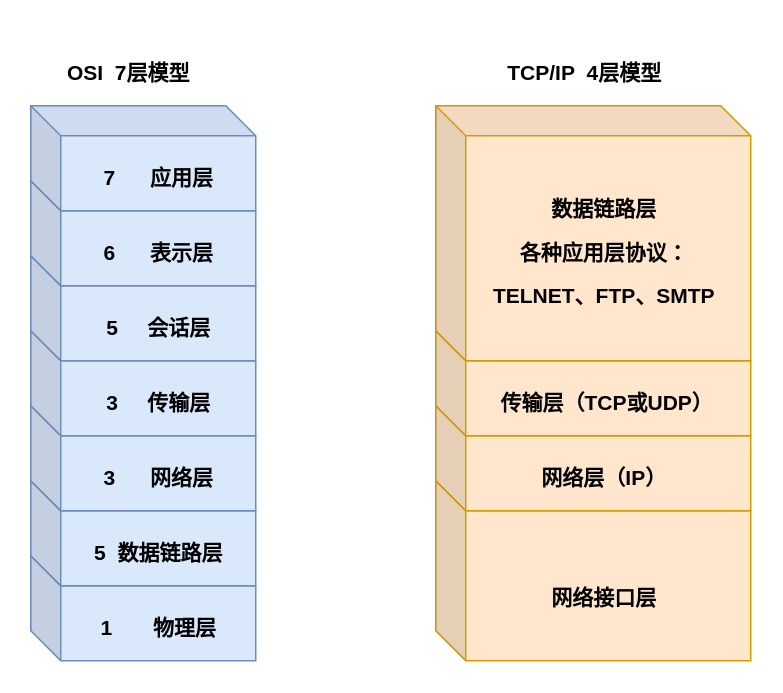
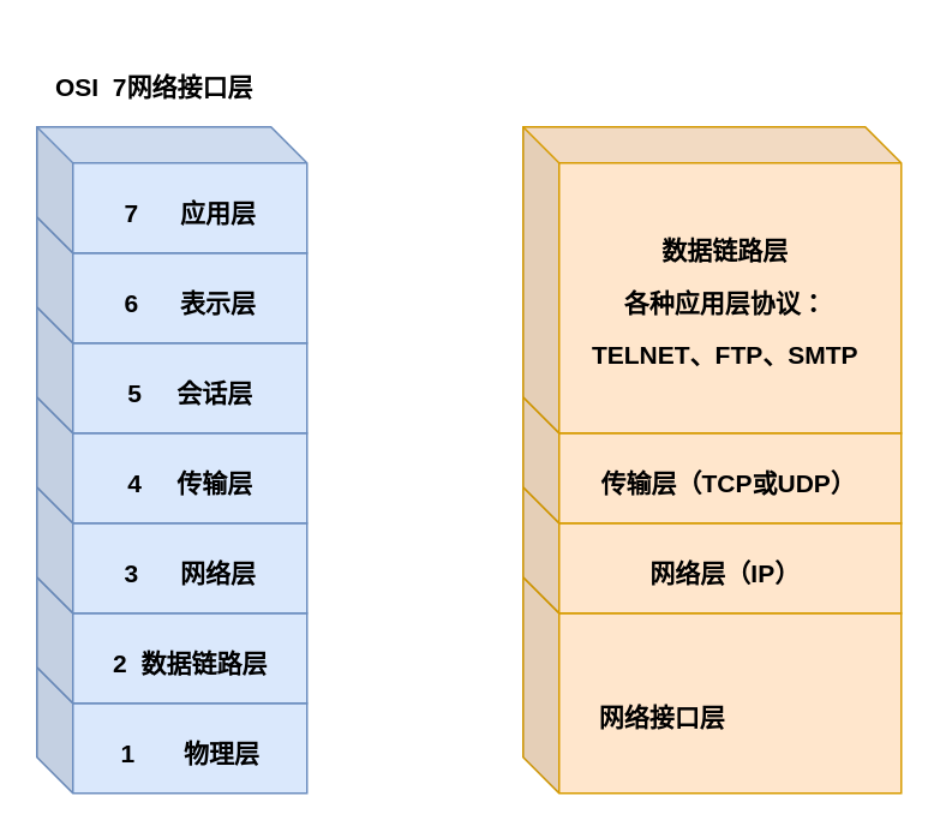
  <mxCell id="0" />
  <mxCell id="1" parent="0" />
  <mxCell id="2" value="" style="shape=cube;whiteSpace=wrap;html=1;boundedLbl=1;backgroundOutline=1;darkOpacity=0.05;darkOpacity2=0.1;fillColor=#ffe6cc;strokeColor=#d79b00;" vertex="1" parent="1"><mxGeometry x="290" y="320" width="210" height="120" as="geometry" /></mxCell>
  <mxCell id="3" value="" style="shape=cube;whiteSpace=wrap;html=1;boundedLbl=1;backgroundOutline=1;darkOpacity=0.05;darkOpacity2=0.1;fillColor=#ffe6cc;strokeColor=#d79b00;" vertex="1" parent="1"><mxGeometry x="290" y="270" width="210" height="70" as="geometry" /></mxCell>
  <mxCell id="4" value="" style="shape=cube;whiteSpace=wrap;html=1;boundedLbl=1;backgroundOutline=1;darkOpacity=0.05;darkOpacity2=0.1;fillColor=#ffe6cc;strokeColor=#d79b00;" vertex="1" parent="1"><mxGeometry x="290" y="220" width="210" height="70" as="geometry" /></mxCell>
  <mxCell id="5" value="" style="shape=cube;whiteSpace=wrap;html=1;boundedLbl=1;backgroundOutline=1;darkOpacity=0.05;darkOpacity2=0.1;fillColor=#dae8fc;strokeColor=#6c8ebf;" vertex="1" parent="1"><mxGeometry x="20" y="370" width="150" height="70" as="geometry" /></mxCell>
  <mxCell id="6" value="" style="shape=cube;whiteSpace=wrap;html=1;boundedLbl=1;backgroundOutline=1;darkOpacity=0.05;darkOpacity2=0.1;fillColor=#dae8fc;strokeColor=#6c8ebf;" vertex="1" parent="1"><mxGeometry x="20" y="320" width="150" height="70" as="geometry" /></mxCell>
  <mxCell id="7" value="" style="shape=cube;whiteSpace=wrap;html=1;boundedLbl=1;backgroundOutline=1;darkOpacity=0.05;darkOpacity2=0.1;fillColor=#dae8fc;strokeColor=#6c8ebf;" vertex="1" parent="1"><mxGeometry x="20" y="270" width="150" height="70" as="geometry" /></mxCell>
  <mxCell id="8" value="" style="shape=cube;whiteSpace=wrap;html=1;boundedLbl=1;backgroundOutline=1;darkOpacity=0.05;darkOpacity2=0.1;fillColor=#dae8fc;strokeColor=#6c8ebf;" vertex="1" parent="1"><mxGeometry x="20" y="220" width="150" height="70" as="geometry" /></mxCell>
  <mxCell id="9" value="" style="shape=cube;whiteSpace=wrap;html=1;boundedLbl=1;backgroundOutline=1;darkOpacity=0.05;darkOpacity2=0.1;fillColor=#dae8fc;strokeColor=#6c8ebf;" vertex="1" parent="1"><mxGeometry x="20" y="170" width="150" height="70" as="geometry" /></mxCell>
  <mxCell id="10" value="" style="shape=cube;whiteSpace=wrap;html=1;boundedLbl=1;backgroundOutline=1;darkOpacity=0.05;darkOpacity2=0.1;fillColor=#dae8fc;strokeColor=#6c8ebf;" vertex="1" parent="1"><mxGeometry x="20" y="120" width="150" height="70" as="geometry" /></mxCell>
  <mxCell id="11" value="" style="shape=cube;whiteSpace=wrap;html=1;boundedLbl=1;backgroundOutline=1;darkOpacity=0.05;darkOpacity2=0.1;fillColor=#dae8fc;strokeColor=#6c8ebf;" vertex="1" parent="1"><mxGeometry x="20" y="70" width="150" height="70" as="geometry" /></mxCell>
- <mxCell id="12" value="&lt;font style=&quot;font-size: 14px&quot;&gt;OSI&amp;nbsp; 7层模型&lt;/font&gt;" style="text;strokeColor=none;fillColor=none;html=1;fontSize=24;fontStyle=1;verticalAlign=middle;align=center;" vertex="1" parent="1"><mxGeometry x="20" y="20" width="130" height="50" as="geometry" /></mxCell>
+ <mxCell id="12" value="&lt;font style=&quot;font-size: 14px&quot;&gt;OSI&amp;nbsp; 7网络接口层&lt;/font&gt;" style="text;strokeColor=none;fillColor=none;html=1;fontSize=24;fontStyle=1;verticalAlign=middle;align=center;" vertex="1" parent="1"><mxGeometry x="20" y="20" width="130" height="50" as="geometry" /></mxCell>
  <mxCell id="13" value="&lt;font style=&quot;font-size: 14px&quot;&gt;5&amp;nbsp; &amp;nbsp; &amp;nbsp;会话层&lt;/font&gt;" style="text;strokeColor=none;fillColor=none;html=1;fontSize=24;fontStyle=1;verticalAlign=middle;align=center;" vertex="1" parent="1"><mxGeometry x="40" y="190" width="130" height="50" as="geometry" /></mxCell>
- <mxCell id="14" value="&lt;font style=&quot;font-size: 14px&quot;&gt;3&amp;nbsp; &amp;nbsp; &amp;nbsp;传输层&lt;/font&gt;" style="text;strokeColor=none;fillColor=none;html=1;fontSize=24;fontStyle=1;verticalAlign=middle;align=center;" vertex="1" parent="1"><mxGeometry x="40" y="240" width="130" height="50" as="geometry" /></mxCell>
+ <mxCell id="14" value="&lt;font style=&quot;font-size: 14px&quot;&gt;4&amp;nbsp; &amp;nbsp; &amp;nbsp;传输层&lt;/font&gt;" style="text;strokeColor=none;fillColor=none;html=1;fontSize=24;fontStyle=1;verticalAlign=middle;align=center;" vertex="1" parent="1"><mxGeometry x="40" y="240" width="130" height="50" as="geometry" /></mxCell>
  <mxCell id="15" value="&lt;font style=&quot;font-size: 14px&quot;&gt;3&amp;nbsp; &amp;nbsp; &amp;nbsp; 网络层&lt;/font&gt;" style="text;strokeColor=none;fillColor=none;html=1;fontSize=24;fontStyle=1;verticalAlign=middle;align=center;" vertex="1" parent="1"><mxGeometry x="40" y="290" width="130" height="50" as="geometry" /></mxCell>
- <mxCell id="16" value="&lt;font style=&quot;font-size: 14px&quot;&gt;5&amp;nbsp; 数据链路层&lt;/font&gt;" style="text;strokeColor=none;fillColor=none;html=1;fontSize=24;fontStyle=1;verticalAlign=middle;align=center;" vertex="1" parent="1"><mxGeometry x="40" y="340" width="130" height="50" as="geometry" /></mxCell>
+ <mxCell id="16" value="&lt;font style=&quot;font-size: 14px&quot;&gt;2&amp;nbsp; 数据链路层&lt;/font&gt;" style="text;strokeColor=none;fillColor=none;html=1;fontSize=24;fontStyle=1;verticalAlign=middle;align=center;" vertex="1" parent="1"><mxGeometry x="40" y="340" width="130" height="50" as="geometry" /></mxCell>
  <mxCell id="17" value="&lt;font style=&quot;font-size: 14px&quot;&gt;1&amp;nbsp; &amp;nbsp; &amp;nbsp; &amp;nbsp;物理层&lt;/font&gt;" style="text;strokeColor=none;fillColor=none;html=1;fontSize=24;fontStyle=1;verticalAlign=middle;align=center;" vertex="1" parent="1"><mxGeometry x="40" y="390" width="130" height="50" as="geometry" /></mxCell>
  <mxCell id="18" value="&lt;font style=&quot;font-size: 14px&quot;&gt;7&amp;nbsp; &amp;nbsp; &amp;nbsp; 应用层&lt;/font&gt;" style="text;strokeColor=none;fillColor=none;html=1;fontSize=24;fontStyle=1;verticalAlign=middle;align=center;" vertex="1" parent="1"><mxGeometry x="40" y="90" width="130" height="50" as="geometry" /></mxCell>
  <mxCell id="19" value="&lt;font style=&quot;font-size: 14px&quot;&gt;6&amp;nbsp; &amp;nbsp; &amp;nbsp; 表示层&lt;/font&gt;" style="text;strokeColor=none;fillColor=none;html=1;fontSize=24;fontStyle=1;verticalAlign=middle;align=center;" vertex="1" parent="1"><mxGeometry x="40" y="140" width="130" height="50" as="geometry" /></mxCell>
  <mxCell id="20" value="" style="shape=cube;whiteSpace=wrap;html=1;boundedLbl=1;backgroundOutline=1;darkOpacity=0.05;darkOpacity2=0.1;fillColor=#ffe6cc;strokeColor=#d79b00;" vertex="1" parent="1"><mxGeometry x="290" y="70" width="210" height="170" as="geometry" /></mxCell>
- <mxCell id="21" value="&lt;font style=&quot;font-size: 14px&quot;&gt;TCP/IP&amp;nbsp; 4层模型&lt;/font&gt;" style="text;strokeColor=none;fillColor=none;html=1;fontSize=24;fontStyle=1;verticalAlign=middle;align=center;" vertex="1" parent="1"><mxGeometry x="324" y="20" width="130" height="50" as="geometry" /></mxCell>
  <mxCell id="22" value="&lt;font style=&quot;font-size: 14px&quot;&gt;数据链路层&lt;br&gt;各种应用层协议：&lt;br&gt;TELNET、FTP、SMTP&lt;br&gt;&lt;/font&gt;" style="text;strokeColor=none;fillColor=none;html=1;fontSize=24;fontStyle=1;verticalAlign=middle;align=center;" vertex="1" parent="1"><mxGeometry x="324" y="110" width="156" height="110" as="geometry" /></mxCell>
  <mxCell id="23" value="&lt;font style=&quot;font-size: 14px&quot;&gt;&amp;nbsp;传输层（TCP或UDP）&lt;/font&gt;" style="text;strokeColor=none;fillColor=none;html=1;fontSize=24;fontStyle=1;verticalAlign=middle;align=center;" vertex="1" parent="1"><mxGeometry x="337" y="240" width="130" height="50" as="geometry" /></mxCell>
  <mxCell id="24" value="&lt;font style=&quot;font-size: 14px&quot;&gt;网络层（IP）&lt;/font&gt;" style="text;strokeColor=none;fillColor=none;html=1;fontSize=24;fontStyle=1;verticalAlign=middle;align=center;" vertex="1" parent="1"><mxGeometry x="337" y="290" width="130" height="50" as="geometry" /></mxCell>
- <mxCell id="25" value="&lt;font style=&quot;font-size: 14px&quot;&gt;网络接口层&lt;/font&gt;" style="text;strokeColor=none;fillColor=none;html=1;fontSize=24;fontStyle=1;verticalAlign=middle;align=center;" vertex="1" parent="1"><mxGeometry x="337" y="370" width="130" height="50" as="geometry" /></mxCell>
+ <mxCell id="25" value="&lt;font style=&quot;font-size: 14px&quot;&gt;网络接口层&lt;/font&gt;" style="text;strokeColor=none;fillColor=none;html=1;fontSize=24;fontStyle=1;verticalAlign=middle;align=center;" vertex="1" parent="1"><mxGeometry x="302" y="370" width="130" height="50" as="geometry" /></mxCell>
